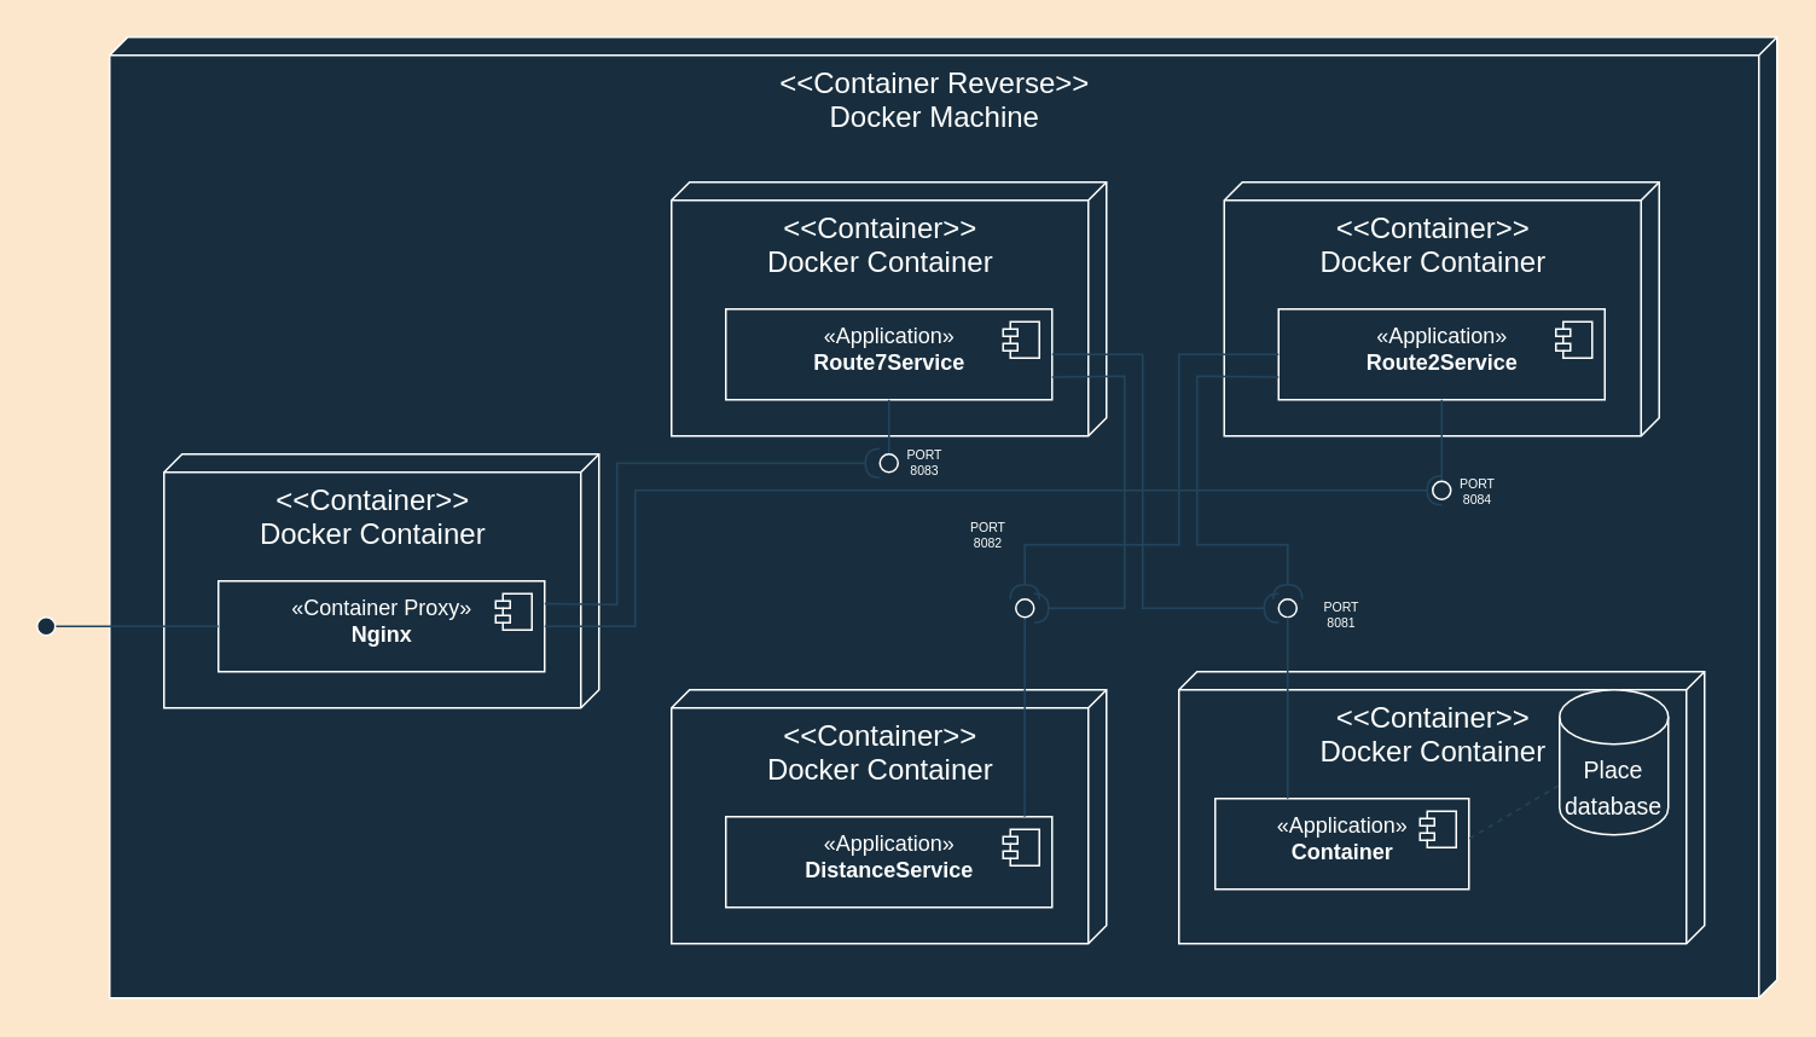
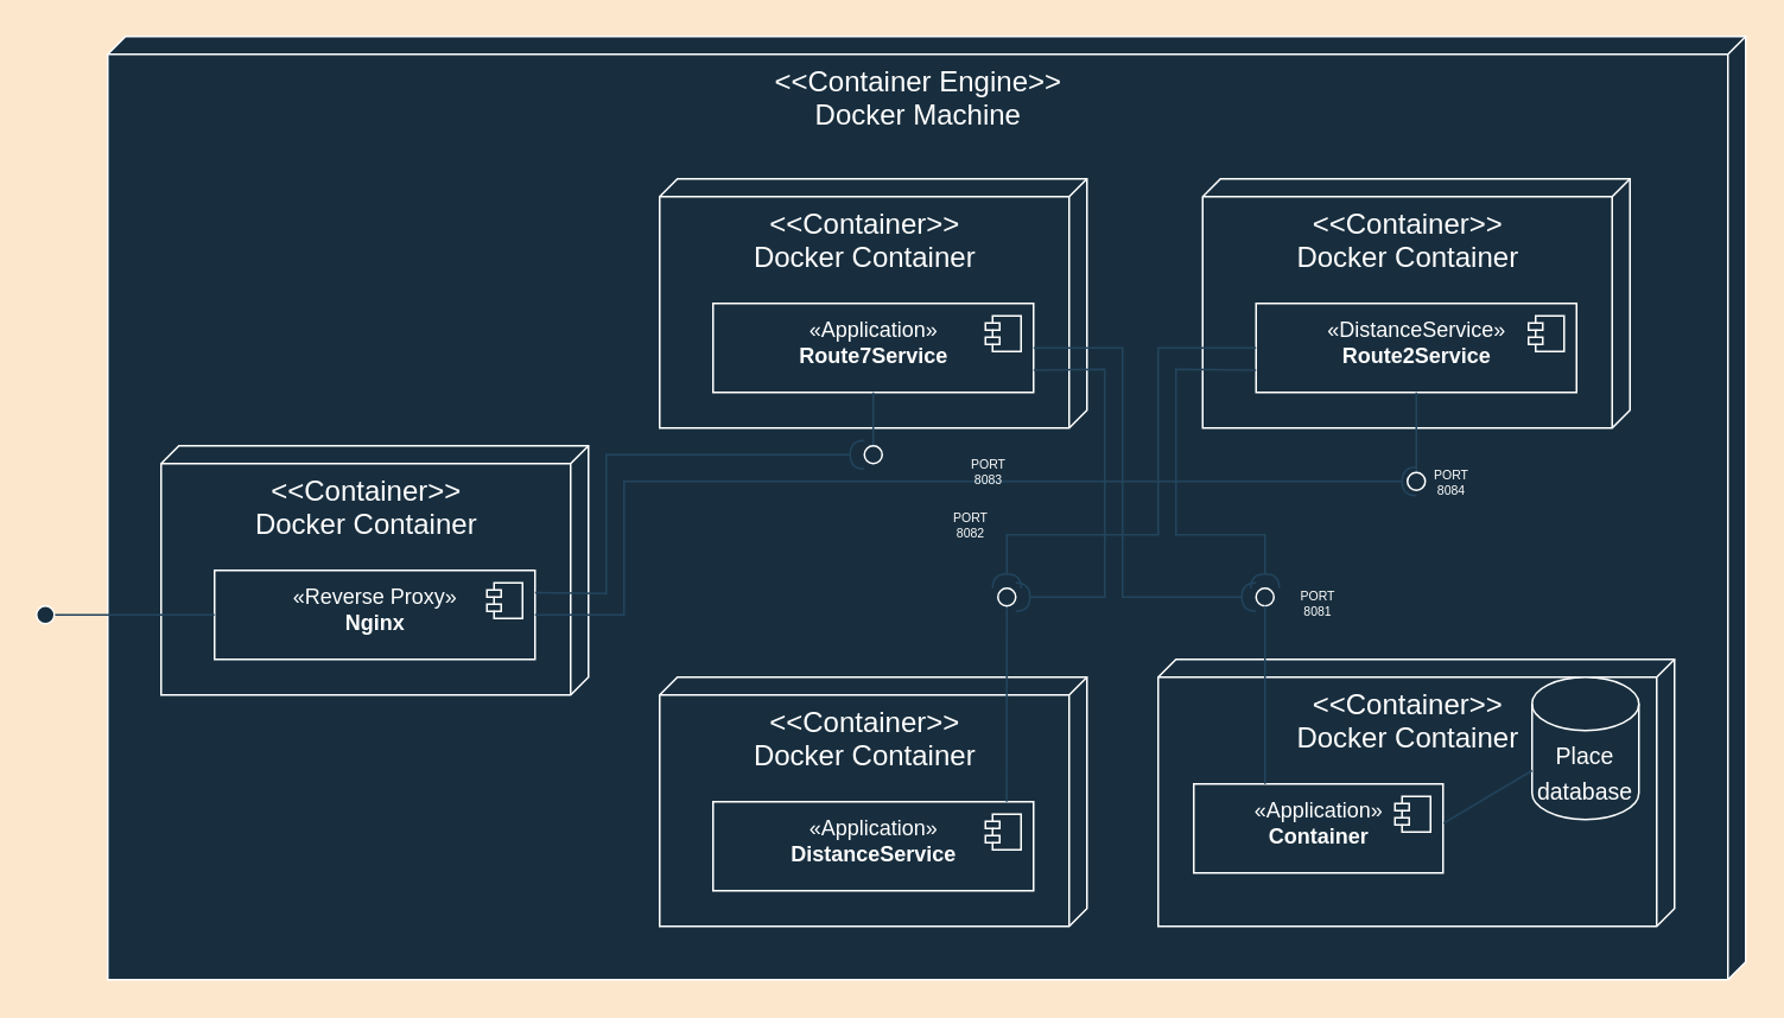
  <mxCell id="0" />
  <mxCell id="1" parent="0" />
- <mxCell id="2" value="&lt;span style=&quot;font-size: 16px;&quot;&gt;&amp;lt;&amp;lt;Container Reverse&amp;gt;&amp;gt;&lt;br&gt;Docker Machine&lt;br&gt;&lt;/span&gt;" style="verticalAlign=bottom;align=center;spacingTop=8;spacingLeft=2;spacingRight=12;shape=cube;size=10;direction=south;fontStyle=0;html=1;labelPosition=center;verticalLabelPosition=top;spacing=-54;rounded=0;labelBackgroundColor=none;fillColor=#182E3E;strokeColor=#FFFFFF;fontColor=#FFFFFF;" vertex="1" parent="1"><mxGeometry x="60" y="20" width="920" height="530" as="geometry" /></mxCell>
+ <mxCell id="2" value="&lt;span style=&quot;font-size: 16px;&quot;&gt;&amp;lt;&amp;lt;Container Engine&amp;gt;&amp;gt;&lt;br&gt;Docker Machine&lt;br&gt;&lt;/span&gt;" style="verticalAlign=bottom;align=center;spacingTop=8;spacingLeft=2;spacingRight=12;shape=cube;size=10;direction=south;fontStyle=0;html=1;labelPosition=center;verticalLabelPosition=top;spacing=-54;rounded=0;labelBackgroundColor=none;fillColor=#182E3E;strokeColor=#FFFFFF;fontColor=#FFFFFF;" vertex="1" parent="1"><mxGeometry x="60" y="20" width="920" height="530" as="geometry" /></mxCell>
  <mxCell id="3" value="&lt;span style=&quot;font-size: 16px;&quot;&gt;&amp;lt;&amp;lt;Container&amp;gt;&amp;gt;&lt;/span&gt;&lt;br style=&quot;font-size: 16px;&quot;&gt;&lt;span style=&quot;font-size: 16px;&quot;&gt;Docker Container&lt;/span&gt;&lt;span style=&quot;font-size: 16px;&quot;&gt;&lt;br&gt;&lt;/span&gt;" style="verticalAlign=bottom;align=center;spacingTop=8;spacingLeft=2;spacingRight=12;shape=cube;size=10;direction=south;fontStyle=0;html=1;labelPosition=center;verticalLabelPosition=top;spacing=-54;fillColor=#182E3E;strokeColor=#FFFFFF;fontColor=#FFFFFF;rounded=0;" vertex="1" parent="1"><mxGeometry x="650" y="370" width="290" height="150" as="geometry" /></mxCell>
  <mxCell id="4" value="«Application»&lt;br&gt;&lt;b&gt;Container&lt;/b&gt;" style="html=1;dropTarget=0;labelPosition=center;verticalLabelPosition=top;align=center;verticalAlign=bottom;spacing=-37;fillColor=#182E3E;strokeColor=#FFFFFF;fontColor=#FFFFFF;rounded=0;" vertex="1" parent="1"><mxGeometry x="670" y="440" width="140" height="50" as="geometry" /></mxCell>
  <mxCell id="5" value="" style="shape=module;jettyWidth=8;jettyHeight=4;fillColor=#182E3E;strokeColor=#FFFFFF;fontColor=#FFFFFF;rounded=0;" vertex="1" parent="4"><mxGeometry x="1" width="20" height="20" relative="1" as="geometry"><mxPoint x="-27" y="7" as="offset" /></mxGeometry></mxCell>
  <mxCell id="6" value="&lt;span style=&quot;font-size: 16px;&quot;&gt;&amp;lt;&amp;lt;Container&amp;gt;&amp;gt;&lt;br&gt;Docker Container&lt;br&gt;&lt;/span&gt;" style="verticalAlign=bottom;align=center;spacingTop=8;spacingLeft=2;spacingRight=12;shape=cube;size=10;direction=south;fontStyle=0;html=1;labelPosition=center;verticalLabelPosition=top;spacing=-54;fillColor=#182E3E;strokeColor=#FFFFFF;fontColor=#FFFFFF;rounded=0;" vertex="1" parent="1"><mxGeometry x="370" y="100" width="240" height="140" as="geometry" /></mxCell>
  <mxCell id="7" value="«Application»&lt;br&gt;&lt;b&gt;Route7Service&lt;/b&gt;" style="html=1;dropTarget=0;labelPosition=center;verticalLabelPosition=top;align=center;verticalAlign=bottom;spacing=-37;fillColor=#182E3E;strokeColor=#FFFFFF;fontColor=#FFFFFF;rounded=0;" vertex="1" parent="1"><mxGeometry x="400" y="170" width="180" height="50" as="geometry" /></mxCell>
  <mxCell id="8" value="" style="shape=module;jettyWidth=8;jettyHeight=4;fillColor=#182E3E;strokeColor=#FFFFFF;fontColor=#FFFFFF;rounded=0;" vertex="1" parent="7"><mxGeometry x="1" width="20" height="20" relative="1" as="geometry"><mxPoint x="-27" y="7" as="offset" /></mxGeometry></mxCell>
  <mxCell id="9" value="&lt;span style=&quot;font-size: 16px;&quot;&gt;&amp;lt;&amp;lt;Container&amp;gt;&amp;gt;&lt;/span&gt;&lt;br style=&quot;font-size: 16px;&quot;&gt;&lt;span style=&quot;font-size: 16px;&quot;&gt;Docker Container&lt;/span&gt;&lt;span style=&quot;font-size: 16px;&quot;&gt;&lt;br&gt;&lt;/span&gt;" style="verticalAlign=bottom;align=center;spacingTop=8;spacingLeft=2;spacingRight=12;shape=cube;size=10;direction=south;fontStyle=0;html=1;labelPosition=center;verticalLabelPosition=top;spacing=-54;fillColor=#182E3E;strokeColor=#FFFFFF;fontColor=#FFFFFF;rounded=0;" vertex="1" parent="1"><mxGeometry x="675" y="100" width="240" height="140" as="geometry" /></mxCell>
- <mxCell id="10" value="«Application»&lt;br&gt;&lt;b&gt;Route2Service&lt;/b&gt;&lt;b&gt;&lt;br&gt;&lt;/b&gt;" style="html=1;dropTarget=0;labelPosition=center;verticalLabelPosition=top;align=center;verticalAlign=bottom;spacing=-37;fillColor=#182E3E;strokeColor=#FFFFFF;fontColor=#FFFFFF;rounded=0;" vertex="1" parent="1"><mxGeometry x="705" y="170" width="180" height="50" as="geometry" /></mxCell>
+ <mxCell id="10" value="«DistanceService»&lt;br&gt;&lt;b&gt;Route2Service&lt;/b&gt;&lt;b&gt;&lt;br&gt;&lt;/b&gt;" style="html=1;dropTarget=0;labelPosition=center;verticalLabelPosition=top;align=center;verticalAlign=bottom;spacing=-37;fillColor=#182E3E;strokeColor=#FFFFFF;fontColor=#FFFFFF;rounded=0;" vertex="1" parent="1"><mxGeometry x="705" y="170" width="180" height="50" as="geometry" /></mxCell>
  <mxCell id="11" value="" style="shape=module;jettyWidth=8;jettyHeight=4;fillColor=#182E3E;strokeColor=#FFFFFF;fontColor=#FFFFFF;rounded=0;" vertex="1" parent="10"><mxGeometry x="1" width="20" height="20" relative="1" as="geometry"><mxPoint x="-27" y="7" as="offset" /></mxGeometry></mxCell>
  <mxCell id="12" value="&lt;span style=&quot;font-size: 16px;&quot;&gt;&amp;lt;&amp;lt;Container&amp;gt;&amp;gt;&lt;/span&gt;&lt;br style=&quot;font-size: 16px;&quot;&gt;&lt;span style=&quot;font-size: 16px;&quot;&gt;Docker Container&lt;/span&gt;&lt;span style=&quot;font-size: 16px;&quot;&gt;&lt;br&gt;&lt;/span&gt;" style="verticalAlign=bottom;align=center;spacingTop=8;spacingLeft=2;spacingRight=12;shape=cube;size=10;direction=south;fontStyle=0;html=1;labelPosition=center;verticalLabelPosition=top;spacing=-54;fillColor=#182E3E;strokeColor=#FFFFFF;fontColor=#FFFFFF;rounded=0;" vertex="1" parent="1"><mxGeometry x="370" y="380" width="240" height="140" as="geometry" /></mxCell>
  <mxCell id="13" value="«Application»&lt;br&gt;&lt;b&gt;DistanceService&lt;/b&gt;" style="html=1;dropTarget=0;labelPosition=center;verticalLabelPosition=top;align=center;verticalAlign=bottom;spacing=-37;fillColor=#182E3E;strokeColor=#FFFFFF;fontColor=#FFFFFF;rounded=0;" vertex="1" parent="1"><mxGeometry x="400" y="450" width="180" height="50" as="geometry" /></mxCell>
  <mxCell id="14" value="" style="shape=module;jettyWidth=8;jettyHeight=4;fillColor=#182E3E;strokeColor=#FFFFFF;fontColor=#FFFFFF;rounded=0;" vertex="1" parent="13"><mxGeometry x="1" width="20" height="20" relative="1" as="geometry"><mxPoint x="-27" y="7" as="offset" /></mxGeometry></mxCell>
  <mxCell id="15" value="&lt;span style=&quot;font-size: 16px;&quot;&gt;&amp;lt;&amp;lt;Container&amp;gt;&amp;gt;&lt;/span&gt;&lt;br style=&quot;font-size: 16px;&quot;&gt;&lt;span style=&quot;font-size: 16px;&quot;&gt;Docker Container&lt;/span&gt;&lt;span style=&quot;font-size: 16px;&quot;&gt;&lt;br&gt;&lt;/span&gt;" style="verticalAlign=bottom;align=center;spacingTop=8;spacingLeft=2;spacingRight=12;shape=cube;size=10;direction=south;fontStyle=0;html=1;labelPosition=center;verticalLabelPosition=top;spacing=-54;fillColor=#182E3E;strokeColor=#FFFFFF;fontColor=#FFFFFF;rounded=0;" vertex="1" parent="1"><mxGeometry x="90" y="250" width="240" height="140" as="geometry" /></mxCell>
- <mxCell id="16" value="«Container Proxy»&lt;br&gt;&lt;b&gt;Nginx&lt;/b&gt;" style="html=1;dropTarget=0;labelPosition=center;verticalLabelPosition=top;align=center;verticalAlign=bottom;spacing=-37;fillColor=#182E3E;strokeColor=#FFFFFF;fontColor=#FFFFFF;rounded=0;" vertex="1" parent="1"><mxGeometry x="120" y="320" width="180" height="50" as="geometry" /></mxCell>
+ <mxCell id="16" value="«Reverse Proxy»&lt;br&gt;&lt;b&gt;Nginx&lt;/b&gt;" style="html=1;dropTarget=0;labelPosition=center;verticalLabelPosition=top;align=center;verticalAlign=bottom;spacing=-37;fillColor=#182E3E;strokeColor=#FFFFFF;fontColor=#FFFFFF;rounded=0;" vertex="1" parent="1"><mxGeometry x="120" y="320" width="180" height="50" as="geometry" /></mxCell>
  <mxCell id="17" value="" style="shape=module;jettyWidth=8;jettyHeight=4;fillColor=#182E3E;strokeColor=#FFFFFF;fontColor=#FFFFFF;rounded=0;" vertex="1" parent="16"><mxGeometry x="1" width="20" height="20" relative="1" as="geometry"><mxPoint x="-27" y="7" as="offset" /></mxGeometry></mxCell>
  <mxCell id="18" value="&lt;font style=&quot;font-size: 13px;&quot;&gt;Place database&lt;/font&gt;" style="shape=cylinder3;whiteSpace=wrap;html=1;boundedLbl=1;backgroundOutline=1;size=15;fontSize=16;fillColor=#182E3E;strokeColor=#FFFFFF;fontColor=#FFFFFF;rounded=0;" vertex="1" parent="1"><mxGeometry x="860" y="380" width="60" height="80" as="geometry" /></mxCell>
  <mxCell id="19" value="" style="ellipse;whiteSpace=wrap;html=1;align=center;aspect=fixed;resizable=0;points=[];outlineConnect=0;sketch=0;fontSize=13;fillColor=#182E3E;strokeColor=#FFFFFF;fontColor=#FFFFFF;rounded=0;" vertex="1" parent="1"><mxGeometry x="705" y="330" width="10" height="10" as="geometry" /></mxCell>
  <mxCell id="20" value="" style="rounded=0;orthogonalLoop=1;jettySize=auto;html=1;endArrow=none;endFill=0;sketch=0;sourcePerimeterSpacing=0;targetPerimeterSpacing=0;fontSize=13;exitX=0.467;exitY=0.793;exitDx=0;exitDy=0;exitPerimeter=0;strokeColor=#23445D;labelBackgroundColor=#FCE7CD;" edge="1" parent="1" source="3" target="19"><mxGeometry relative="1" as="geometry"><mxPoint x="530" y="315" as="sourcePoint" /></mxGeometry></mxCell>
  <mxCell id="21" value="" style="rounded=0;orthogonalLoop=1;jettySize=auto;html=1;endArrow=none;endFill=0;sketch=0;sourcePerimeterSpacing=0;targetPerimeterSpacing=0;fontSize=13;exitX=0.5;exitY=1;exitDx=0;exitDy=0;strokeColor=#23445D;labelBackgroundColor=#FCE7CD;" edge="1" target="22" parent="1" source="10"><mxGeometry relative="1" as="geometry"><mxPoint x="560" y="265" as="sourcePoint" /></mxGeometry></mxCell>
  <mxCell id="22" value="" style="ellipse;whiteSpace=wrap;html=1;align=center;aspect=fixed;resizable=0;points=[];outlineConnect=0;sketch=0;fontSize=13;fillColor=#182E3E;strokeColor=#FFFFFF;fontColor=#FFFFFF;rounded=0;" vertex="1" parent="1"><mxGeometry x="790" y="265" width="10" height="10" as="geometry" /></mxCell>
  <mxCell id="23" value="" style="rounded=0;orthogonalLoop=1;jettySize=auto;html=1;endArrow=none;endFill=0;sketch=0;sourcePerimeterSpacing=0;targetPerimeterSpacing=0;fontSize=13;exitX=0.5;exitY=0.188;exitDx=0;exitDy=0;exitPerimeter=0;strokeColor=#23445D;labelBackgroundColor=#FCE7CD;" edge="1" target="24" parent="1" source="12"><mxGeometry relative="1" as="geometry"><mxPoint x="700" y="175" as="sourcePoint" /></mxGeometry></mxCell>
  <mxCell id="24" value="" style="ellipse;whiteSpace=wrap;html=1;align=center;aspect=fixed;resizable=0;points=[];outlineConnect=0;sketch=0;fontSize=13;fillColor=#182E3E;strokeColor=#FFFFFF;fontColor=#FFFFFF;rounded=0;" vertex="1" parent="1"><mxGeometry x="560" y="330" width="10" height="10" as="geometry" /></mxCell>
  <mxCell id="25" value="" style="rounded=0;orthogonalLoop=1;jettySize=auto;html=1;endArrow=none;endFill=0;sketch=0;sourcePerimeterSpacing=0;targetPerimeterSpacing=0;fontSize=13;exitX=0.5;exitY=1;exitDx=0;exitDy=0;strokeColor=#23445D;labelBackgroundColor=#FCE7CD;" edge="1" target="26" parent="1" source="7"><mxGeometry relative="1" as="geometry"><mxPoint x="450" y="255" as="sourcePoint" /></mxGeometry></mxCell>
  <mxCell id="26" value="" style="ellipse;whiteSpace=wrap;html=1;align=center;aspect=fixed;resizable=0;points=[];outlineConnect=0;sketch=0;fontSize=13;fillColor=#182E3E;strokeColor=#FFFFFF;fontColor=#FFFFFF;rounded=0;" vertex="1" parent="1"><mxGeometry x="485" y="250" width="10" height="10" as="geometry" /></mxCell>
  <mxCell id="27" value="" style="rounded=0;orthogonalLoop=1;jettySize=auto;html=1;endArrow=none;endFill=0;sketch=0;sourcePerimeterSpacing=0;targetPerimeterSpacing=0;fontSize=13;exitX=0;exitY=0.5;exitDx=0;exitDy=0;strokeColor=#23445D;labelBackgroundColor=#FCE7CD;" edge="1" target="28" parent="1" source="16"><mxGeometry relative="1" as="geometry"><mxPoint x="390" y="275" as="sourcePoint" /></mxGeometry></mxCell>
  <mxCell id="28" value="" style="ellipse;whiteSpace=wrap;html=1;align=center;aspect=fixed;resizable=0;points=[];outlineConnect=0;sketch=0;fontSize=13;fillColor=#182E3E;strokeColor=#FFFFFF;fontColor=#FFFFFF;rounded=0;" vertex="1" parent="1"><mxGeometry x="20" y="340" width="10" height="10" as="geometry" /></mxCell>
  <mxCell id="29" value="" style="rounded=0;orthogonalLoop=1;jettySize=auto;html=1;endArrow=halfCircle;endFill=0;endSize=6;strokeWidth=1;sketch=0;fontSize=13;exitX=1;exitY=0.5;exitDx=0;exitDy=0;strokeColor=#23445D;labelBackgroundColor=#FCE7CD;" edge="1" target="19" parent="1" source="7"><mxGeometry relative="1" as="geometry"><mxPoint x="580" y="205" as="sourcePoint" /><mxPoint x="575" y="305" as="targetPoint" /><Array as="points"><mxPoint x="630" y="195" /><mxPoint x="630" y="335" /></Array></mxGeometry></mxCell>
  <mxCell id="30" value="" style="rounded=0;orthogonalLoop=1;jettySize=auto;html=1;endArrow=halfCircle;endFill=0;endSize=6;strokeWidth=1;sketch=0;fontSize=13;exitX=1;exitY=0.75;exitDx=0;exitDy=0;strokeColor=#23445D;labelBackgroundColor=#FCE7CD;" edge="1" target="24" parent="1" source="7"><mxGeometry relative="1" as="geometry"><mxPoint x="620" y="335" as="sourcePoint" /><mxPoint x="560" y="205" as="targetPoint" /><Array as="points"><mxPoint x="620" y="207" /><mxPoint x="620" y="335" /></Array></mxGeometry></mxCell>
  <mxCell id="31" value="" style="rounded=0;orthogonalLoop=1;jettySize=auto;html=1;endArrow=halfCircle;endFill=0;endSize=6;strokeWidth=1;sketch=0;fontSize=13;exitX=0;exitY=0.5;exitDx=0;exitDy=0;strokeColor=#23445D;labelBackgroundColor=#FCE7CD;" edge="1" target="24" parent="1" source="10"><mxGeometry relative="1" as="geometry"><mxPoint x="580" y="205" as="sourcePoint" /><mxPoint x="560" y="205" as="targetPoint" /><Array as="points"><mxPoint x="650" y="195" /><mxPoint x="650" y="300" /><mxPoint x="565" y="300" /></Array></mxGeometry></mxCell>
  <mxCell id="32" value="" style="rounded=0;orthogonalLoop=1;jettySize=auto;html=1;endArrow=halfCircle;endFill=0;endSize=6;strokeWidth=1;sketch=0;fontSize=13;exitX=0;exitY=0.75;exitDx=0;exitDy=0;strokeColor=#23445D;labelBackgroundColor=#FCE7CD;" edge="1" target="19" parent="1" source="10"><mxGeometry relative="1" as="geometry"><mxPoint x="580" y="205" as="sourcePoint" /><mxPoint x="560" y="205" as="targetPoint" /><Array as="points"><mxPoint x="660" y="207" /><mxPoint x="660" y="300" /><mxPoint x="710" y="300" /></Array></mxGeometry></mxCell>
  <mxCell id="33" value="" style="rounded=0;orthogonalLoop=1;jettySize=auto;html=1;endArrow=halfCircle;endFill=0;endSize=6;strokeWidth=1;sketch=0;fontSize=13;exitX=1;exitY=0.25;exitDx=0;exitDy=0;strokeColor=#23445D;labelBackgroundColor=#FCE7CD;" edge="1" target="26" parent="1" source="16"><mxGeometry relative="1" as="geometry"><mxPoint x="580" y="205" as="sourcePoint" /><mxPoint x="560" y="205" as="targetPoint" /><Array as="points"><mxPoint x="340" y="333" /><mxPoint x="340" y="255" /></Array></mxGeometry></mxCell>
  <mxCell id="34" value="" style="rounded=0;orthogonalLoop=1;jettySize=auto;html=1;endArrow=halfCircle;endFill=0;endSize=6;strokeWidth=1;sketch=0;fontSize=13;exitX=1;exitY=0.5;exitDx=0;exitDy=0;strokeColor=#23445D;labelBackgroundColor=#FCE7CD;" edge="1" parent="1" source="16"><mxGeometry relative="1" as="geometry"><mxPoint x="310" y="342.5" as="sourcePoint" /><mxPoint x="795" y="270" as="targetPoint" /><Array as="points"><mxPoint x="350" y="345" /><mxPoint x="350" y="270" /></Array></mxGeometry></mxCell>
- <mxCell id="35" value="" style="endArrow=none;html=1;rounded=0;fontSize=13;exitX=1.002;exitY=0.441;exitDx=0;exitDy=0;entryX=0;entryY=0;entryDx=0;entryDy=52.5;entryPerimeter=0;exitPerimeter=0;strokeColor=#23445D;labelBackgroundColor=#FCE7CD;dashed=1;" edge="1" parent="1" source="4" target="18"><mxGeometry width="50" height="50" relative="1" as="geometry"><mxPoint x="710" y="400" as="sourcePoint" /><mxPoint x="760" y="350" as="targetPoint" /></mxGeometry></mxCell>
+ <mxCell id="35" value="" style="endArrow=none;html=1;rounded=0;fontSize=13;exitX=1.002;exitY=0.441;exitDx=0;exitDy=0;entryX=0;entryY=0;entryDx=0;entryDy=52.5;entryPerimeter=0;exitPerimeter=0;strokeColor=#23445D;labelBackgroundColor=#FCE7CD;" edge="1" parent="1" source="4" target="18"><mxGeometry width="50" height="50" relative="1" as="geometry"><mxPoint x="710" y="400" as="sourcePoint" /><mxPoint x="760" y="350" as="targetPoint" /></mxGeometry></mxCell>
  <mxCell id="36" value="PORT 8084" style="text;strokeColor=none;fillColor=none;align=center;verticalAlign=middle;rounded=0;fontSize=7;spacing=0;whiteSpace=wrap;html=1;fontStyle=0;fontColor=#FFFFFF;" vertex="1" parent="1"><mxGeometry x="800" y="260" width="30" height="22.5" as="geometry" /></mxCell>
  <mxCell id="37" value="PORT 8081" style="text;strokeColor=none;fillColor=none;align=center;verticalAlign=middle;rounded=0;fontSize=7;spacing=0;whiteSpace=wrap;html=1;fontStyle=0;fontColor=#FFFFFF;" vertex="1" parent="1"><mxGeometry x="725" y="327.5" width="30" height="22.5" as="geometry" /></mxCell>
  <mxCell id="38" value="PORT 8082" style="text;strokeColor=none;fillColor=none;align=center;verticalAlign=middle;rounded=0;fontSize=7;spacing=0;whiteSpace=wrap;html=1;fontStyle=0;fontColor=#FFFFFF;" vertex="1" parent="1"><mxGeometry x="530" y="283.75" width="30" height="22.5" as="geometry" /></mxCell>
- <mxCell id="39" value="PORT 8083" style="text;strokeColor=none;fillColor=none;align=center;verticalAlign=middle;rounded=0;fontSize=7;spacing=0;whiteSpace=wrap;html=1;fontStyle=0;fontColor=#FFFFFF;" vertex="1" parent="1"><mxGeometry x="495" y="243.75" width="30" height="22.5" as="geometry" /></mxCell>
+ <mxCell id="39" value="PORT 8083" style="text;strokeColor=none;fillColor=none;align=center;verticalAlign=middle;rounded=0;fontSize=7;spacing=0;whiteSpace=wrap;html=1;fontStyle=0;fontColor=#FFFFFF;" vertex="1" parent="1"><mxGeometry x="540" y="253.75" width="30" height="22.5" as="geometry" /></mxCell>
